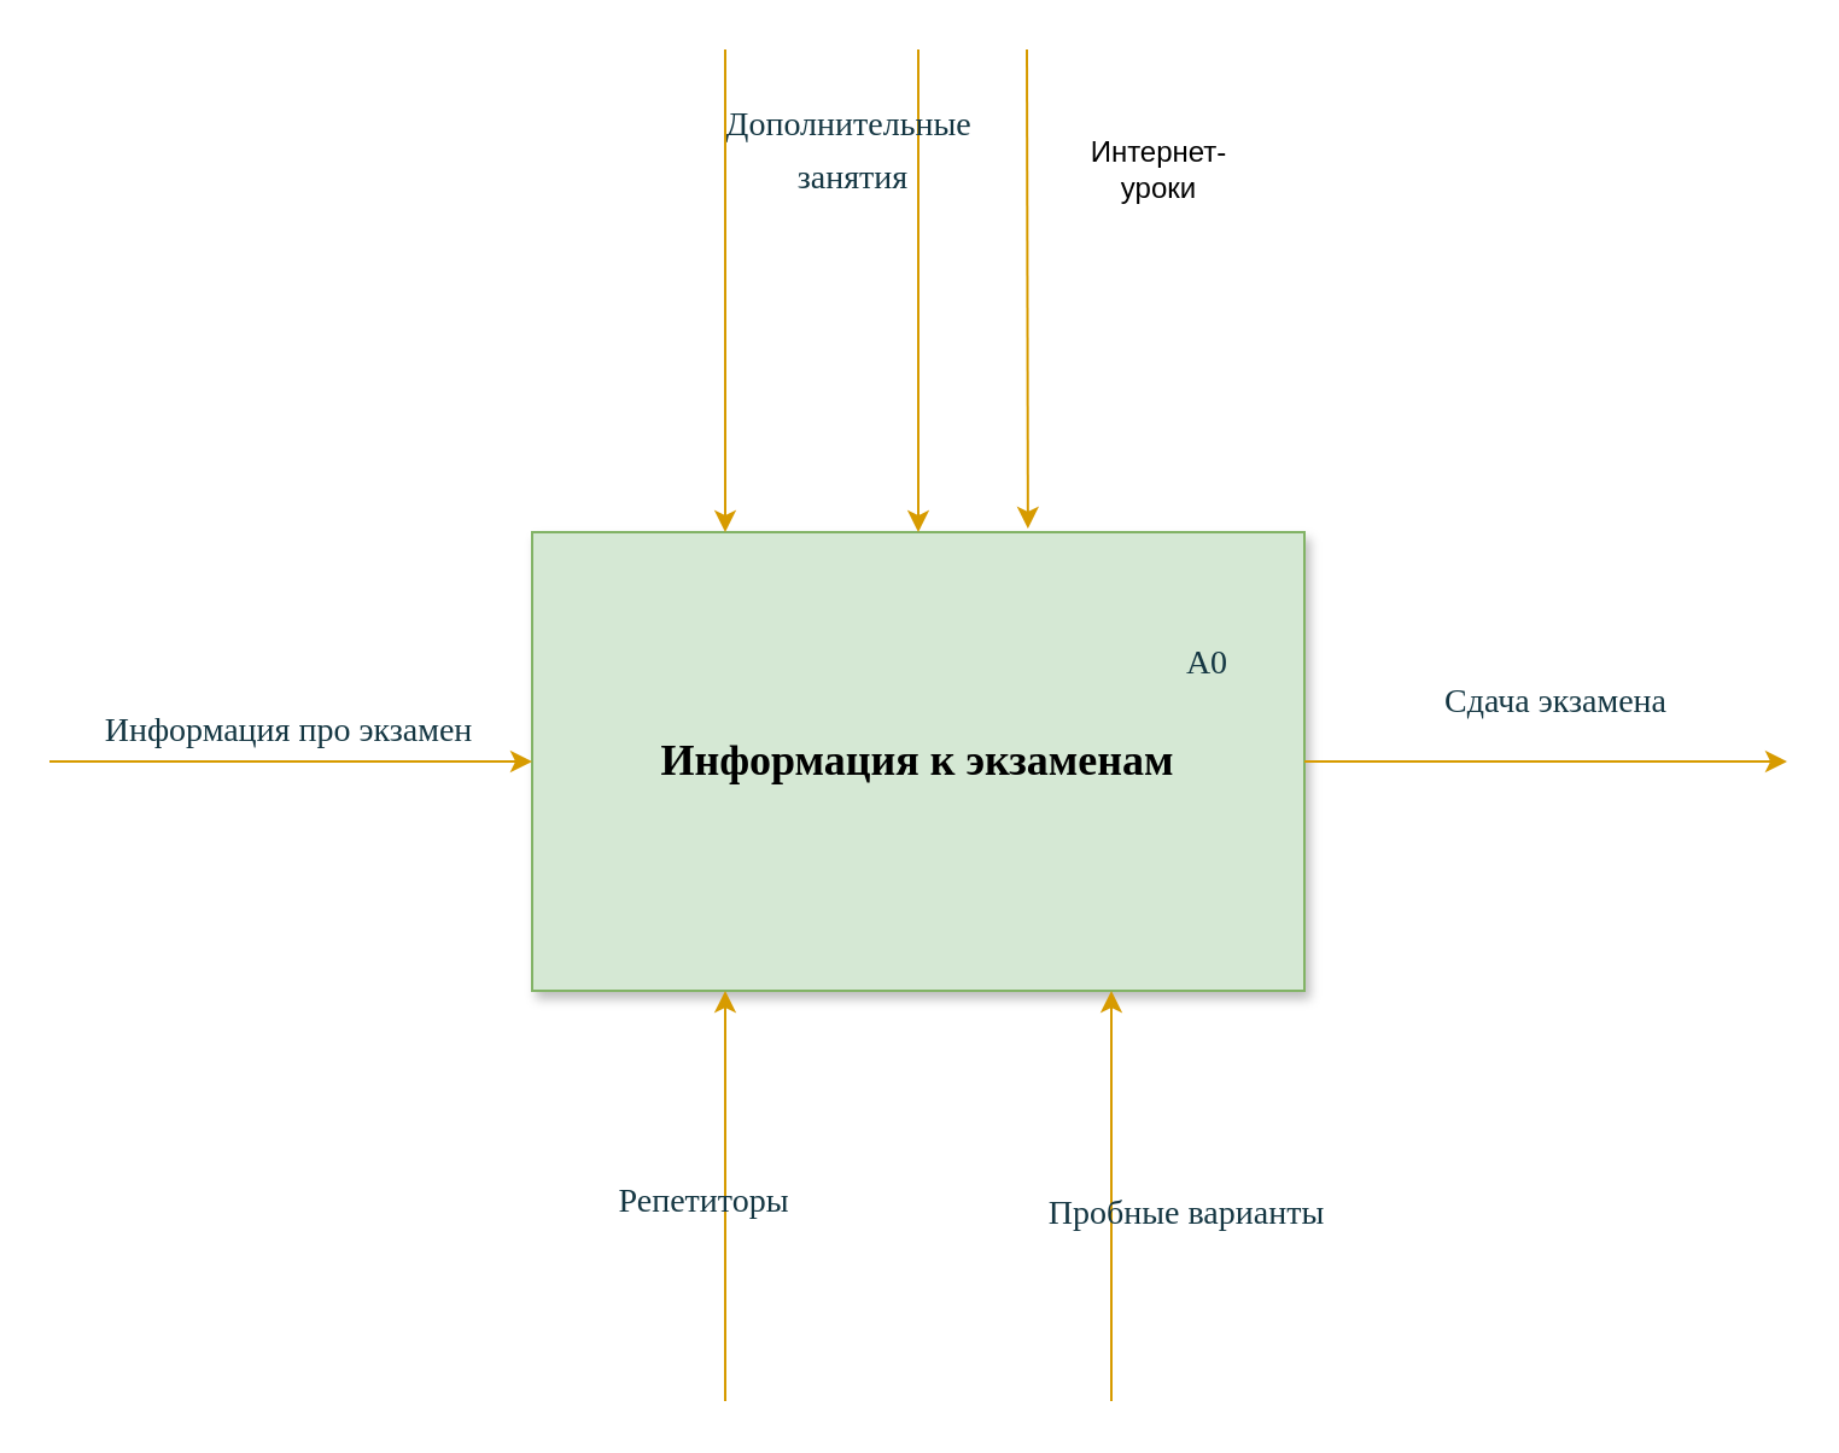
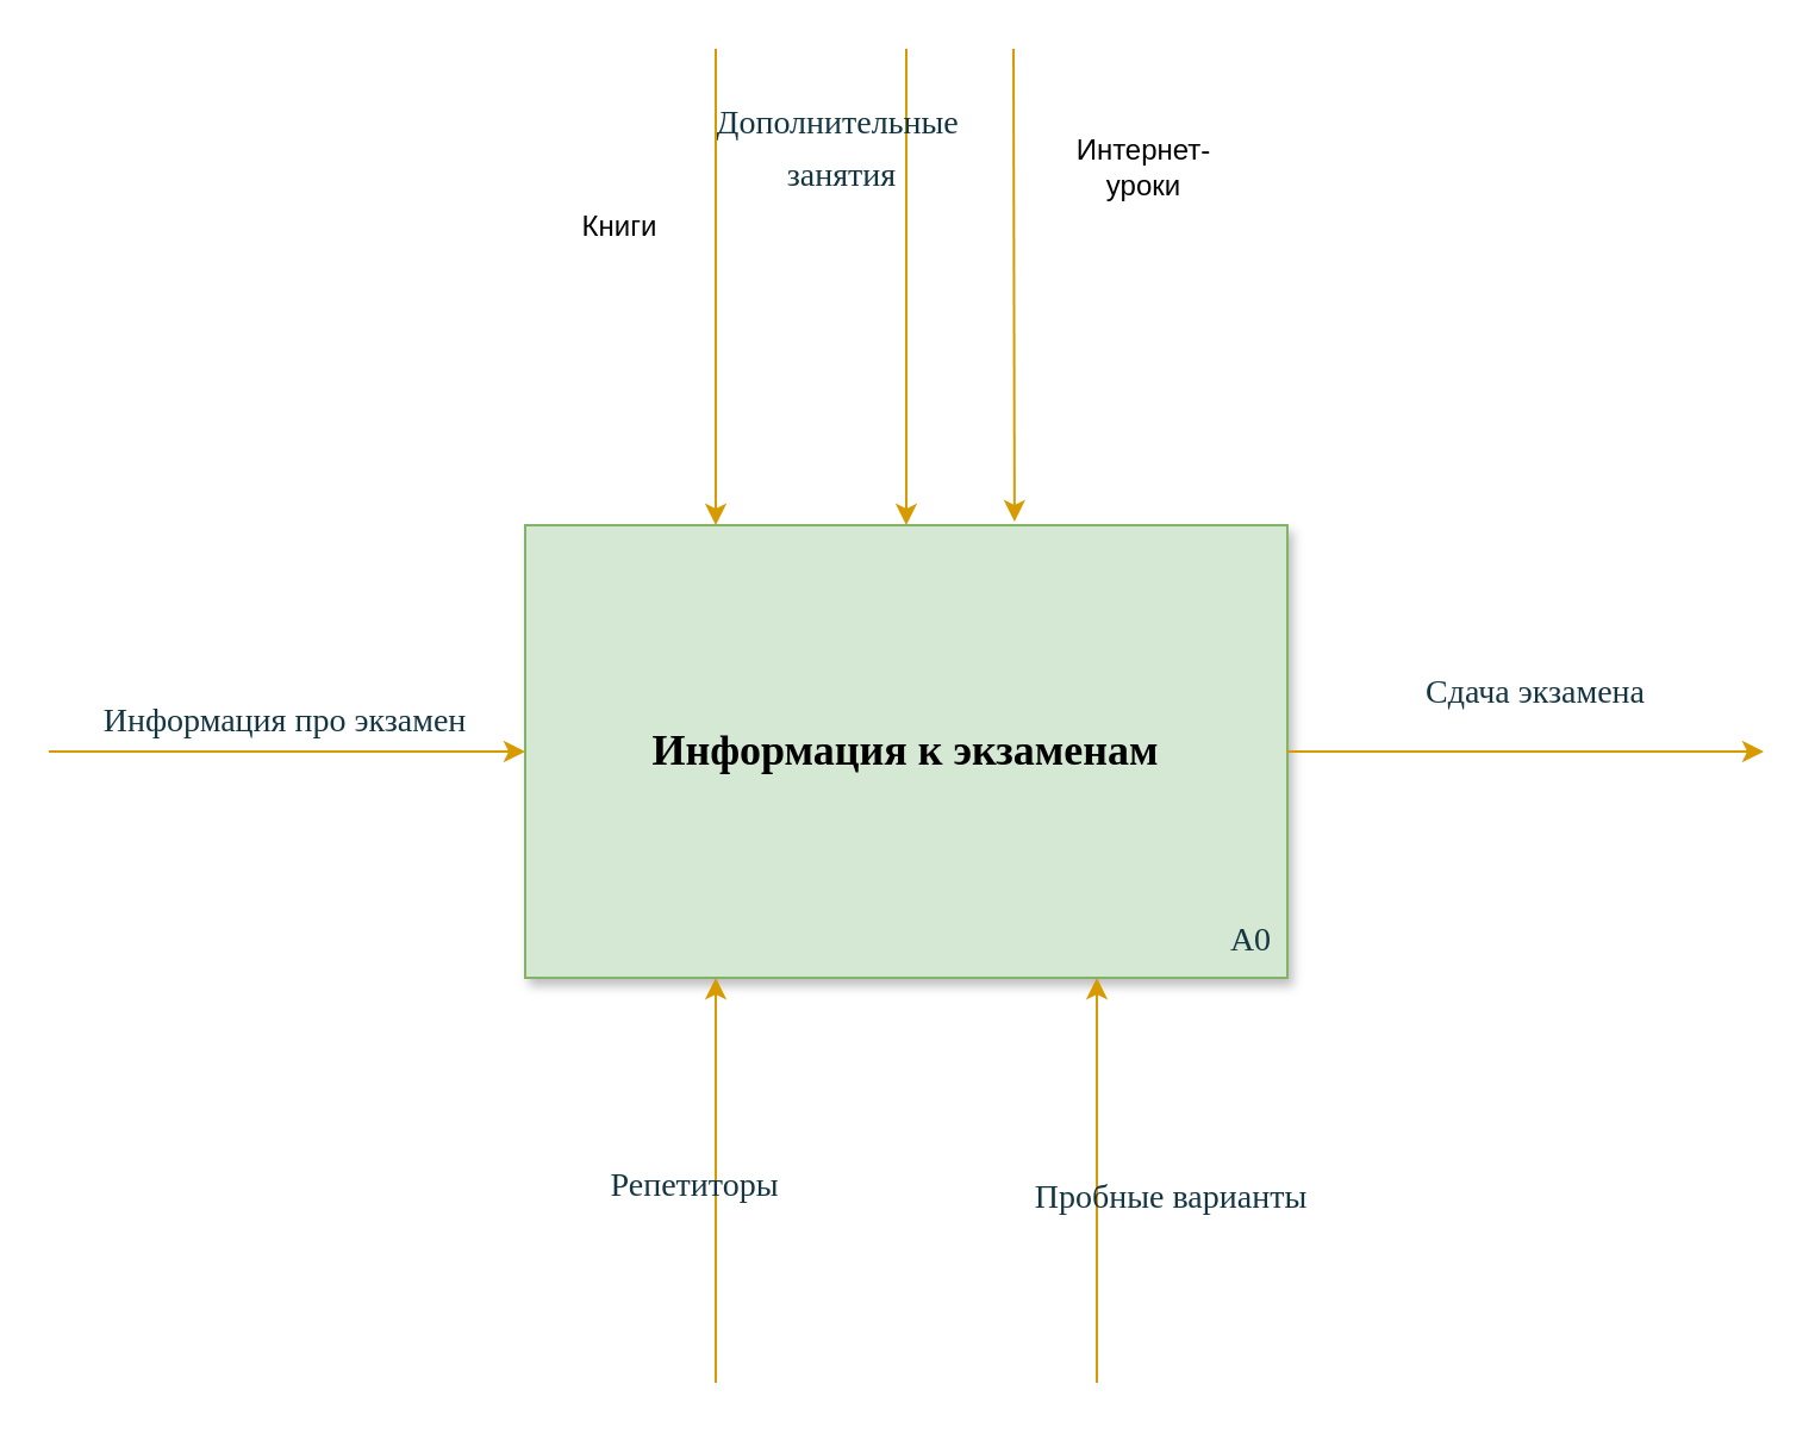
  <mxCell id="0" />
  <mxCell id="1" parent="0" />
  <mxCell id="2" value="&lt;b&gt;&lt;font style=&quot;font-size: 18px;&quot;&gt;Информация к экзаменам&lt;/font&gt;&lt;/b&gt;" style="rounded=0;whiteSpace=wrap;html=1;fillColor=#d5e8d4;strokeColor=#82b366;fontFamily=Tahoma;horizontal=1;shadow=1;" vertex="1" parent="1"><mxGeometry x="220" y="220" width="320" height="190" as="geometry" /></mxCell>
  <mxCell id="3" value="" style="endArrow=classic;html=1;rounded=0;fontSize=18;entryX=0.25;entryY=1;entryDx=0;entryDy=0;strokeColor=#d79b00;fontColor=#143642;labelBackgroundColor=#DAD2D8;fillColor=#ffe6cc;" edge="1" parent="1" target="2"><mxGeometry width="50" height="50" relative="1" as="geometry"><mxPoint x="300" y="580" as="sourcePoint" /><mxPoint x="120" y="0" as="targetPoint" /></mxGeometry></mxCell>
  <mxCell id="4" value="&lt;font style=&quot;font-size: 14px;&quot;&gt;Репетиторы&lt;/font&gt;" style="edgeLabel;html=1;align=center;verticalAlign=middle;resizable=0;points=[];fontSize=18;labelBackgroundColor=none;fontFamily=Tahoma;horizontal=1;fontColor=#143642;" vertex="1" connectable="0" parent="3"><mxGeometry x="-0.296" y="-1" relative="1" as="geometry"><mxPoint x="-11" y="-25" as="offset" /></mxGeometry></mxCell>
  <mxCell id="5" value="" style="endArrow=classic;html=1;rounded=0;fontSize=18;strokeColor=#d79b00;fontColor=#143642;labelBackgroundColor=#DAD2D8;fillColor=#ffe6cc;" edge="1" parent="1"><mxGeometry width="50" height="50" relative="1" as="geometry"><mxPoint x="380" y="20" as="sourcePoint" /><mxPoint x="380" y="220" as="targetPoint" /></mxGeometry></mxCell>
  <mxCell id="6" value="&lt;font style=&quot;font-size: 14px;&quot;&gt;Дополнительные&lt;br&gt;&amp;nbsp;занятия&lt;/font&gt;" style="edgeLabel;html=1;align=center;verticalAlign=middle;resizable=0;points=[];fontSize=18;labelBackgroundColor=none;fontFamily=Tahoma;horizontal=1;fontColor=#143642;" vertex="1" connectable="0" parent="5"><mxGeometry x="-0.296" y="-1" relative="1" as="geometry"><mxPoint x="-29" y="-30" as="offset" /></mxGeometry></mxCell>
  <mxCell id="7" value="" style="endArrow=classic;html=1;rounded=0;fontSize=18;entryX=0.75;entryY=1;entryDx=0;entryDy=0;strokeColor=#d79b00;fontColor=#143642;labelBackgroundColor=#DAD2D8;fillColor=#ffe6cc;" edge="1" parent="1" target="2"><mxGeometry width="50" height="50" relative="1" as="geometry"><mxPoint x="460" y="580" as="sourcePoint" /><mxPoint x="700" y="670" as="targetPoint" /></mxGeometry></mxCell>
  <mxCell id="8" value="&lt;span style=&quot;font-size: 14px;&quot;&gt;Пробные варианты&lt;/span&gt;" style="edgeLabel;html=1;align=center;verticalAlign=middle;resizable=0;points=[];fontSize=18;labelBackgroundColor=none;fontFamily=Tahoma;horizontal=1;fontColor=#143642;" vertex="1" connectable="0" parent="7"><mxGeometry x="-0.296" y="-1" relative="1" as="geometry"><mxPoint x="29" y="-20" as="offset" /></mxGeometry></mxCell>
  <mxCell id="9" value="" style="endArrow=classic;html=1;rounded=0;fontSize=18;entryX=0.25;entryY=0;entryDx=0;entryDy=0;strokeColor=#d79b00;fontColor=#143642;labelBackgroundColor=#DAD2D8;fillColor=#ffe6cc;" edge="1" parent="1" target="2"><mxGeometry width="50" height="50" relative="1" as="geometry"><mxPoint x="300" y="20" as="sourcePoint" /><mxPoint x="374.017" y="409.05" as="targetPoint" /></mxGeometry></mxCell>
  <mxCell id="10" value="" style="endArrow=classic;html=1;rounded=0;fontSize=18;fontFamily=Tahoma;horizontal=1;strokeColor=#d79b00;fontColor=#143642;labelBackgroundColor=#DAD2D8;fillColor=#ffe6cc;" edge="1" parent="1" source="2"><mxGeometry width="50" height="50" relative="1" as="geometry"><mxPoint x="580" y="310" as="sourcePoint" /><mxPoint x="740" y="315" as="targetPoint" /></mxGeometry></mxCell>
  <mxCell id="11" value="&lt;span style=&quot;font-size: 14px;&quot;&gt;Сдача экзамена&lt;br&gt;&lt;/span&gt;" style="edgeLabel;html=1;align=center;verticalAlign=middle;resizable=0;points=[];fontSize=18;labelBackgroundColor=none;fontFamily=Tahoma;horizontal=1;fontColor=#143642;" vertex="1" connectable="0" parent="10"><mxGeometry x="-0.296" y="-1" relative="1" as="geometry"><mxPoint x="33" y="-28" as="offset" /></mxGeometry></mxCell>
  <mxCell id="12" value="" style="endArrow=classic;html=1;rounded=0;fontSize=18;fontFamily=Tahoma;horizontal=1;strokeColor=#d79b00;fontColor=#143642;labelBackgroundColor=#DAD2D8;fillColor=#ffe6cc;" edge="1" parent="1" target="2"><mxGeometry width="50" height="50" relative="1" as="geometry"><mxPoint x="20" y="315" as="sourcePoint" /><mxPoint x="414.017" y="449.05" as="targetPoint" /></mxGeometry></mxCell>
  <mxCell id="13" value="&lt;span style=&quot;font-size: 14px;&quot;&gt;Информация про экзамен&lt;/span&gt;" style="edgeLabel;html=1;align=center;verticalAlign=middle;resizable=0;points=[];fontSize=18;labelBackgroundColor=none;fontFamily=Tahoma;horizontal=1;fontColor=#143642;" vertex="1" connectable="0" parent="12"><mxGeometry x="-0.296" y="-1" relative="1" as="geometry"><mxPoint x="28" y="-16" as="offset" /></mxGeometry></mxCell>
  <mxCell id="14" value="" style="endArrow=classic;html=1;rounded=0;fontSize=18;entryX=0.642;entryY=-0.008;entryDx=0;entryDy=0;strokeColor=#d79b00;fontColor=#143642;labelBackgroundColor=#DAD2D8;entryPerimeter=0;fillColor=#ffe6cc;" edge="1" parent="1" target="2"><mxGeometry width="50" height="50" relative="1" as="geometry"><mxPoint x="425" y="20" as="sourcePoint" /><mxPoint x="424.017" y="459.05" as="targetPoint" /></mxGeometry></mxCell>
- <mxCell id="15" value="А0" style="text;html=1;strokeColor=none;fillColor=none;align=center;verticalAlign=middle;whiteSpace=wrap;rounded=0;labelBackgroundColor=none;fontSize=14;fontFamily=Tahoma;horizontal=1;fontColor=#143642;" vertex="1" parent="1"><mxGeometry x="485" y="260" width="30" height="30" as="geometry" /></mxCell>
+ <mxCell id="15" value="А0" style="text;html=1;strokeColor=none;fillColor=none;align=center;verticalAlign=middle;whiteSpace=wrap;rounded=0;labelBackgroundColor=none;fontSize=14;fontFamily=Tahoma;horizontal=1;fontColor=#143642;" vertex="1" parent="1"><mxGeometry x="510" y="380" width="30" height="30" as="geometry" /></mxCell>
+ <mxCell id="16" value="Книги" style="text;html=1;strokeColor=none;fillColor=none;align=center;verticalAlign=middle;whiteSpace=wrap;rounded=0;" vertex="1" parent="1"><mxGeometry x="230" y="80" width="60" height="30" as="geometry" /></mxCell>
  <mxCell id="17" value="Интернет-уроки" style="text;html=1;strokeColor=none;fillColor=none;align=center;verticalAlign=middle;whiteSpace=wrap;rounded=0;" vertex="1" parent="1"><mxGeometry x="450" y="55" width="60" height="30" as="geometry" /></mxCell>
